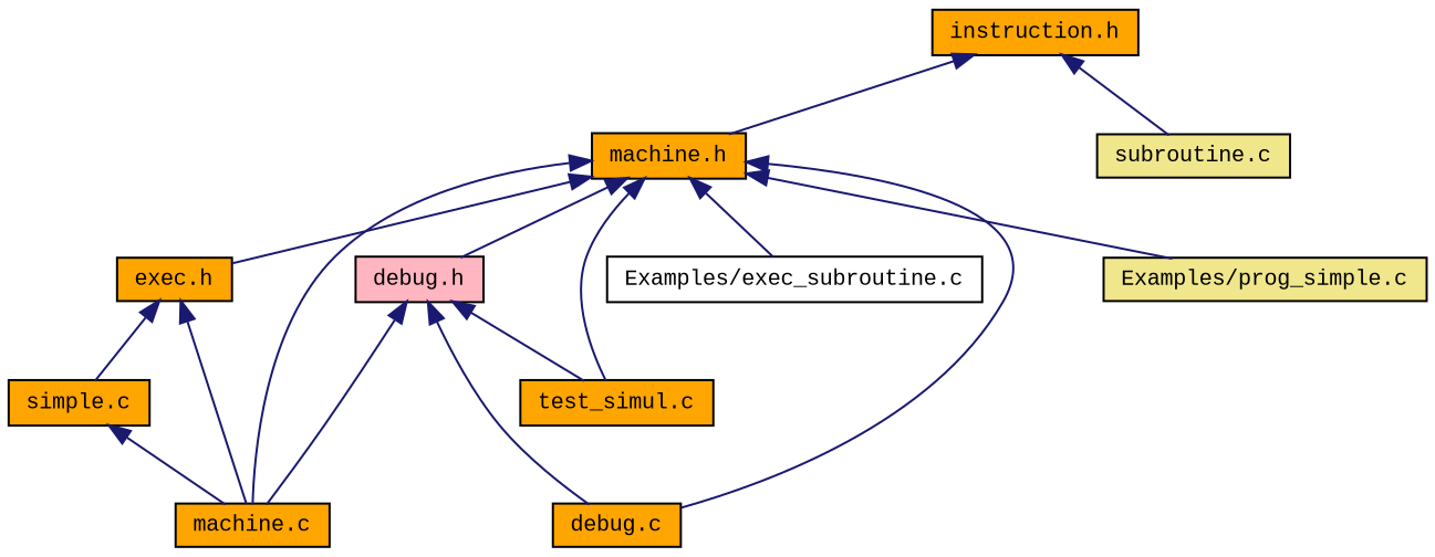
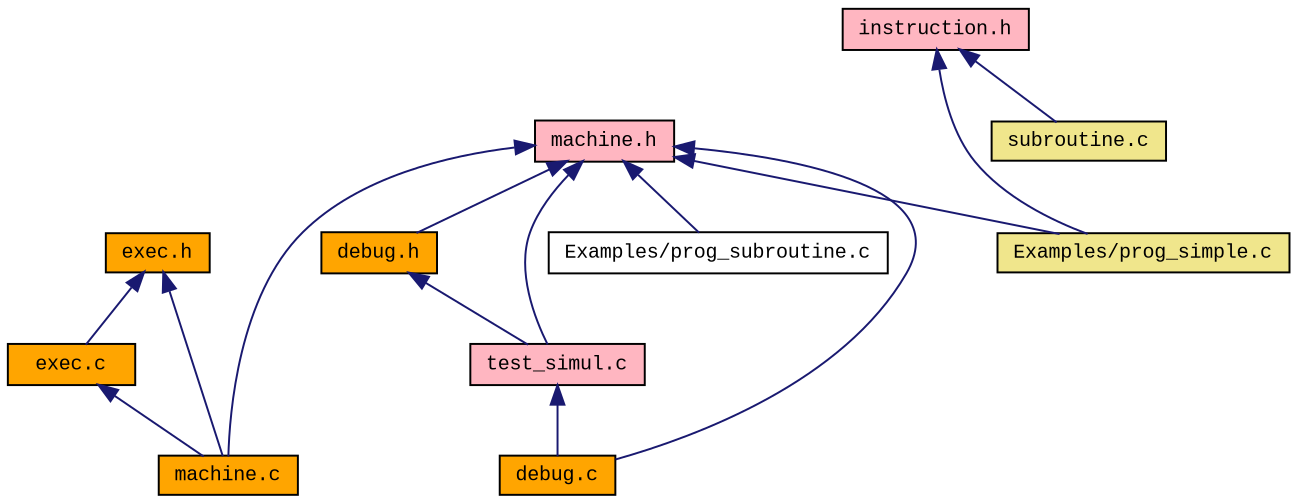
  digraph {
    fontname="Liberation Mono"
    node [color=black fillcolor=orange fontname="Liberation Mono" fontsize=10 shape=record style=filled]
    edge [color=midnightblue dir=back fontname="Liberation Mono" fontsize=10 labelfontname=FreeSans labelfontsize=10 style=solid]
-   n1 [fontcolor=black height=0.2 label="instruction.h" width=0.4]
-   n2 [height=0.2 label="machine.h" width=0.4]
+   n1 [fillcolor=lightpink fontcolor=black height=0.2 label="instruction.h" width=0.4]
+   n2 [fillcolor=lightpink height=0.2 label="machine.h" width=0.4]
    n3 [fillcolor=khaki height=0.2 label="subroutine.c" width=0.4]
    n4 [height=0.2 label="machine.c" width=0.4]
-   n5 [fillcolor=lightpink height=0.2 label="debug.h" width=0.4]
+   n5 [height=0.2 label="debug.h" width=0.4]
    n6 [height=0.2 label="debug.c" width=0.4]
-   n7 [height=0.2 label="test_simul.c" width=0.4]
+   n7 [fillcolor=lightpink height=0.2 label="test_simul.c" width=0.4]
    n8 [fillcolor=khaki height=0.2 label="Examples/prog_simple.c" width=0.4]
-   n9 [fillcolor=white height=0.2 label="Examples/exec_subroutine.c" width=0.4]
+   n9 [fillcolor=white height=0.2 label="Examples/prog_subroutine.c" width=0.4]
    n10 [height=0.2 label="exec.h" width=0.4]
-   n11 [height=0.2 label="simple.c" width=0.4]
-   n1 -> n2
+   n11 [height=0.2 label="exec.c" width=0.4]
+   n1 -> n8
    n1 -> n3
    n2 -> n4
    n2 -> n5
    n2 -> n6
    n2 -> n7
    n2 -> n8
    n2 -> n9
-   n2 -> n10
-   n5 -> n4
-   n5 -> n6
+   n7 -> n6
    n5 -> n7
    n10 -> n4
    n10 -> n11
    n11 -> n4
  }
